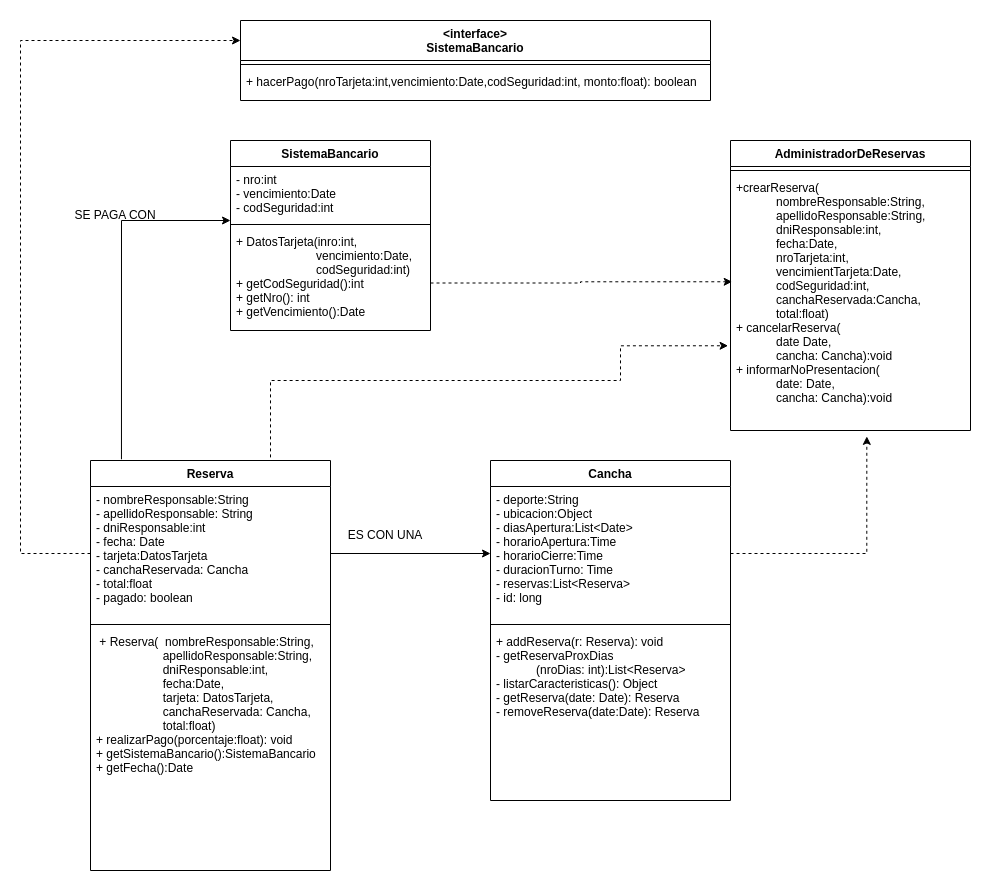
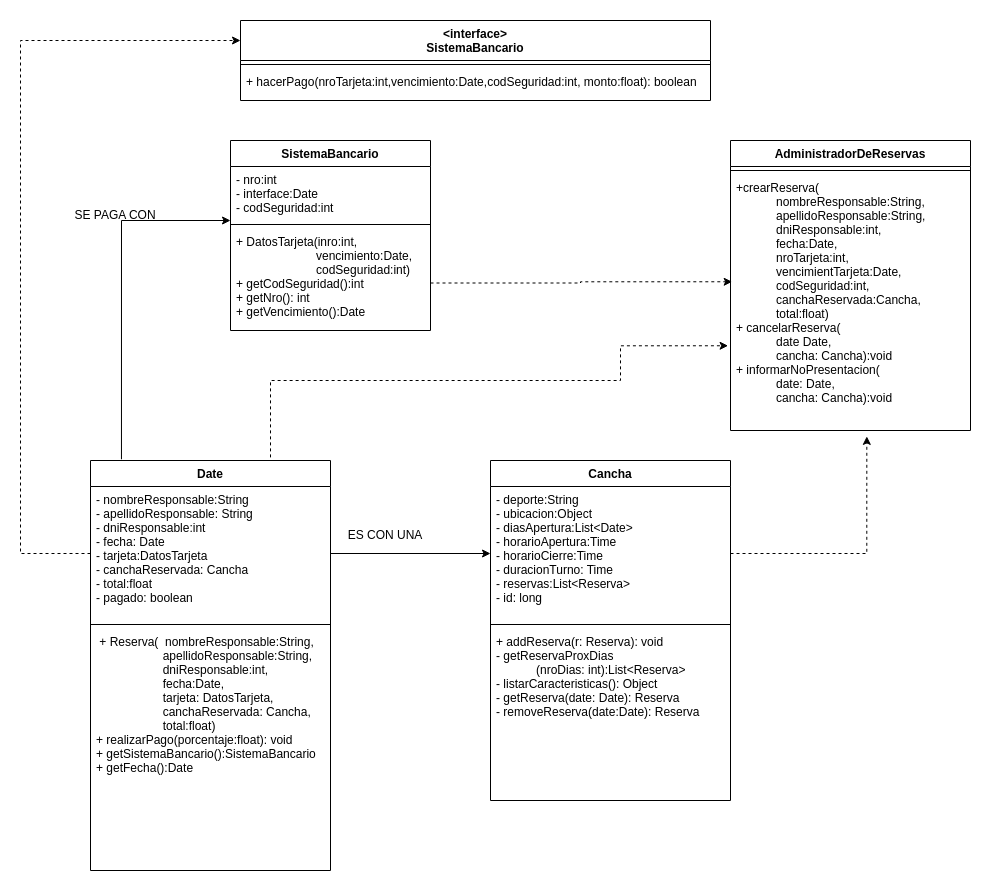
  <mxCell id="0" />
  <mxCell id="1" parent="0" />
  <mxCell id="2" value="&lt;interface&gt;&#10;SistemaBancario" style="swimlane;fontStyle=1;align=center;verticalAlign=top;childLayout=stackLayout;horizontal=1;startSize=40;horizontalStack=0;resizeParent=1;resizeParentMax=0;resizeLast=0;collapsible=1;marginBottom=0;" vertex="1" parent="1"><mxGeometry x="240" y="20" width="470" height="80" as="geometry" /></mxCell>
  <mxCell id="3" value="" style="line;strokeWidth=1;fillColor=none;align=left;verticalAlign=middle;spacingTop=-1;spacingLeft=3;spacingRight=3;rotatable=0;labelPosition=right;points=[];portConstraint=eastwest;strokeColor=inherit;" vertex="1" parent="2"><mxGeometry y="40" width="470" height="8" as="geometry" /></mxCell>
  <mxCell id="4" value="+ hacerPago(nroTarjeta:int,vencimiento:Date,codSeguridad:int, monto:float): boolean" style="text;strokeColor=none;fillColor=none;align=left;verticalAlign=top;spacingLeft=4;spacingRight=4;overflow=hidden;rotatable=0;points=[[0,0.5],[1,0.5]];portConstraint=eastwest;" vertex="1" parent="2"><mxGeometry y="48" width="470" height="32" as="geometry" /></mxCell>
  <mxCell id="5" style="edgeStyle=orthogonalEdgeStyle;rounded=0;orthogonalLoop=1;jettySize=auto;html=1;exitX=1;exitY=0.75;exitDx=0;exitDy=0;entryX=0.007;entryY=0.419;entryDx=0;entryDy=0;entryPerimeter=0;fontFamily=Helvetica;fontSize=12;dashed=1;" edge="1" parent="1" source="6" target="20"><mxGeometry relative="1" as="geometry" /></mxCell>
  <mxCell id="6" value="SistemaBancario" style="swimlane;fontStyle=1;align=center;verticalAlign=top;childLayout=stackLayout;horizontal=1;startSize=26;horizontalStack=0;resizeParent=1;resizeParentMax=0;resizeLast=0;collapsible=1;marginBottom=0;" vertex="1" parent="1"><mxGeometry x="230" y="140" width="200" height="190" as="geometry" /></mxCell>
- <mxCell id="7" value="- nro:int&#10;- vencimiento:Date&#10;- codSeguridad:int" style="text;strokeColor=none;fillColor=none;align=left;verticalAlign=top;spacingLeft=4;spacingRight=4;overflow=hidden;rotatable=0;points=[[0,0.5],[1,0.5]];portConstraint=eastwest;" vertex="1" parent="6"><mxGeometry y="26" width="200" height="54" as="geometry" /></mxCell>
+ <mxCell id="7" value="- nro:int&#10;- interface:Date&#10;- codSeguridad:int" style="text;strokeColor=none;fillColor=none;align=left;verticalAlign=top;spacingLeft=4;spacingRight=4;overflow=hidden;rotatable=0;points=[[0,0.5],[1,0.5]];portConstraint=eastwest;" vertex="1" parent="6"><mxGeometry y="26" width="200" height="54" as="geometry" /></mxCell>
  <mxCell id="8" value="" style="line;strokeWidth=1;fillColor=none;align=left;verticalAlign=middle;spacingTop=-1;spacingLeft=3;spacingRight=3;rotatable=0;labelPosition=right;points=[];portConstraint=eastwest;strokeColor=inherit;" vertex="1" parent="6"><mxGeometry y="80" width="200" height="8" as="geometry" /></mxCell>
  <mxCell id="9" value="+ DatosTarjeta(inro:int, &#10;                        vencimiento:Date,&#10;                        codSeguridad:int)&#10;+ getCodSeguridad():int&#10;+ getNro(): int&#10;+ getVencimiento():Date" style="text;strokeColor=none;fillColor=none;align=left;verticalAlign=top;spacingLeft=4;spacingRight=4;overflow=hidden;rotatable=0;points=[[0,0.5],[1,0.5]];portConstraint=eastwest;fontFamily=Helvetica;fontSize=12;" vertex="1" parent="6"><mxGeometry y="88" width="200" height="102" as="geometry" /></mxCell>
- <mxCell id="10" value="Reserva" style="swimlane;fontStyle=1;align=center;verticalAlign=top;childLayout=stackLayout;horizontal=1;startSize=26;horizontalStack=0;resizeParent=1;resizeParentMax=0;resizeLast=0;collapsible=1;marginBottom=0;fontFamily=Helvetica;fontSize=12;" vertex="1" parent="1"><mxGeometry x="90" y="460" width="240" height="410" as="geometry" /></mxCell>
+ <mxCell id="10" value="Date" style="swimlane;fontStyle=1;align=center;verticalAlign=top;childLayout=stackLayout;horizontal=1;startSize=26;horizontalStack=0;resizeParent=1;resizeParentMax=0;resizeLast=0;collapsible=1;marginBottom=0;fontFamily=Helvetica;fontSize=12;" vertex="1" parent="1"><mxGeometry x="90" y="460" width="240" height="410" as="geometry" /></mxCell>
  <mxCell id="11" value="- nombreResponsable:String &#10;- apellidoResponsable: String &#10;- dniResponsable:int &#10;- fecha: Date&#10;- tarjeta:DatosTarjeta &#10;- canchaReservada: Cancha &#10;- total:float&#10;- pagado: boolean&#10;" style="text;strokeColor=none;fillColor=none;align=left;verticalAlign=top;spacingLeft=4;spacingRight=4;overflow=hidden;rotatable=0;points=[[0,0.5],[1,0.5]];portConstraint=eastwest;fontFamily=Helvetica;fontSize=12;" vertex="1" parent="10"><mxGeometry y="26" width="240" height="134" as="geometry" /></mxCell>
  <mxCell id="12" value="" style="line;strokeWidth=1;fillColor=none;align=left;verticalAlign=middle;spacingTop=-1;spacingLeft=3;spacingRight=3;rotatable=0;labelPosition=right;points=[];portConstraint=eastwest;strokeColor=inherit;fontFamily=Helvetica;fontSize=12;" vertex="1" parent="10"><mxGeometry y="160" width="240" height="8" as="geometry" /></mxCell>
  <mxCell id="13" value=" + Reserva(  nombreResponsable:String,&#10;                    apellidoResponsable:String,&#10;                    dniResponsable:int,&#10;                    fecha:Date,&#10;                    tarjeta: DatosTarjeta,&#10;                    canchaReservada: Cancha,&#10;                    total:float)&#10;+ realizarPago(porcentaje:float): void&#10;+ getSistemaBancario():SistemaBancario&#10;+ getFecha():Date" style="text;strokeColor=none;fillColor=none;align=left;verticalAlign=top;spacingLeft=4;spacingRight=4;overflow=hidden;rotatable=0;points=[[0,0.5],[1,0.5]];portConstraint=eastwest;fontFamily=Helvetica;fontSize=12;" vertex="1" parent="10"><mxGeometry y="168" width="240" height="242" as="geometry" /></mxCell>
  <mxCell id="14" value="Cancha" style="swimlane;fontStyle=1;align=center;verticalAlign=top;childLayout=stackLayout;horizontal=1;startSize=26;horizontalStack=0;resizeParent=1;resizeParentMax=0;resizeLast=0;collapsible=1;marginBottom=0;fontFamily=Helvetica;fontSize=12;" vertex="1" parent="1"><mxGeometry x="490" y="460" width="240" height="340" as="geometry" /></mxCell>
  <mxCell id="15" value="- deporte:String&#10;- ubicacion:Object &#10;- diasApertura:List&lt;Date&gt;&#10;- horarioApertura:Time &#10;- horarioCierre:Time&#10;- duracionTurno: Time&#10;- reservas:List&lt;Reserva&gt; &#10;- id: long&#10;" style="text;strokeColor=none;fillColor=none;align=left;verticalAlign=top;spacingLeft=4;spacingRight=4;overflow=hidden;rotatable=0;points=[[0,0.5],[1,0.5]];portConstraint=eastwest;fontFamily=Helvetica;fontSize=12;" vertex="1" parent="14"><mxGeometry y="26" width="240" height="134" as="geometry" /></mxCell>
  <mxCell id="16" value="" style="line;strokeWidth=1;fillColor=none;align=left;verticalAlign=middle;spacingTop=-1;spacingLeft=3;spacingRight=3;rotatable=0;labelPosition=right;points=[];portConstraint=eastwest;strokeColor=inherit;fontFamily=Helvetica;fontSize=12;" vertex="1" parent="14"><mxGeometry y="160" width="240" height="8" as="geometry" /></mxCell>
  <mxCell id="17" value="+ addReserva(r: Reserva): void&#10;- getReservaProxDias&#10;            (nroDias: int):List&lt;Reserva&gt; &#10;- listarCaracteristicas(): Object &#10;- getReserva(date: Date): Reserva &#10;- removeReserva(date:Date): Reserva&#10;" style="text;strokeColor=none;fillColor=none;align=left;verticalAlign=top;spacingLeft=4;spacingRight=4;overflow=hidden;rotatable=0;points=[[0,0.5],[1,0.5]];portConstraint=eastwest;fontFamily=Helvetica;fontSize=12;" vertex="1" parent="14"><mxGeometry y="168" width="240" height="172" as="geometry" /></mxCell>
  <mxCell id="18" value="AdministradorDeReservas" style="swimlane;fontStyle=1;align=center;verticalAlign=top;childLayout=stackLayout;horizontal=1;startSize=26;horizontalStack=0;resizeParent=1;resizeParentMax=0;resizeLast=0;collapsible=1;marginBottom=0;fontFamily=Helvetica;fontSize=12;" vertex="1" parent="1"><mxGeometry x="730" y="140" width="240" height="290" as="geometry" /></mxCell>
  <mxCell id="19" value="" style="line;strokeWidth=1;fillColor=none;align=left;verticalAlign=middle;spacingTop=-1;spacingLeft=3;spacingRight=3;rotatable=0;labelPosition=right;points=[];portConstraint=eastwest;strokeColor=inherit;fontFamily=Helvetica;fontSize=12;" vertex="1" parent="18"><mxGeometry y="26" width="240" height="8" as="geometry" /></mxCell>
  <mxCell id="20" value="+crearReserva(&#10;            nombreResponsable:String,&#10;            apellidoResponsable:String,&#10;            dniResponsable:int,&#10;            fecha:Date,&#10;            nroTarjeta:int,&#10;            vencimientTarjeta:Date,&#10;            codSeguridad:int,&#10;            canchaReservada:Cancha,&#10;            total:float)&#10;+ cancelarReserva(&#10;            date Date,&#10;            cancha: Cancha):void&#10;+ informarNoPresentacion(&#10;            date: Date,&#10;            cancha: Cancha):void" style="text;strokeColor=none;fillColor=none;align=left;verticalAlign=top;spacingLeft=4;spacingRight=4;overflow=hidden;rotatable=0;points=[[0,0.5],[1,0.5]];portConstraint=eastwest;fontFamily=Helvetica;fontSize=12;" vertex="1" parent="18"><mxGeometry y="34" width="240" height="256" as="geometry" /></mxCell>
  <mxCell id="21" style="edgeStyle=orthogonalEdgeStyle;rounded=0;orthogonalLoop=1;jettySize=auto;html=1;exitX=1;exitY=0.5;exitDx=0;exitDy=0;entryX=0;entryY=0.5;entryDx=0;entryDy=0;fontFamily=Helvetica;fontSize=12;" edge="1" parent="1" source="11" target="15"><mxGeometry relative="1" as="geometry" /></mxCell>
  <mxCell id="22" style="edgeStyle=orthogonalEdgeStyle;rounded=0;orthogonalLoop=1;jettySize=auto;html=1;exitX=0.563;exitY=0;exitDx=0;exitDy=0;fontFamily=Helvetica;fontSize=12;dashed=1;exitPerimeter=0;entryX=-0.01;entryY=0.669;entryDx=0;entryDy=0;entryPerimeter=0;" edge="1" parent="1" source="10" target="20"><mxGeometry relative="1" as="geometry"><mxPoint x="180" y="292.5" as="sourcePoint" /><mxPoint x="480" y="360" as="targetPoint" /><Array as="points"><mxPoint x="270" y="460" /><mxPoint x="270" y="380" /><mxPoint x="620" y="380" /><mxPoint x="620" y="345" /></Array></mxGeometry></mxCell>
  <mxCell id="23" style="edgeStyle=orthogonalEdgeStyle;rounded=0;orthogonalLoop=1;jettySize=auto;html=1;exitX=1;exitY=0.5;exitDx=0;exitDy=0;fontFamily=Helvetica;fontSize=12;dashed=1;entryX=0.568;entryY=1.023;entryDx=0;entryDy=0;entryPerimeter=0;" edge="1" parent="1" source="15" target="20"><mxGeometry relative="1" as="geometry"><mxPoint x="235.12" y="470" as="sourcePoint" /><mxPoint x="737.6" y="355.264" as="targetPoint" /><Array as="points"><mxPoint x="866" y="553" /></Array></mxGeometry></mxCell>
  <mxCell id="24" style="edgeStyle=orthogonalEdgeStyle;rounded=0;orthogonalLoop=1;jettySize=auto;html=1;exitX=0;exitY=0.5;exitDx=0;exitDy=0;fontFamily=Helvetica;fontSize=12;dashed=1;entryX=0;entryY=0.25;entryDx=0;entryDy=0;" edge="1" parent="1" source="11" target="2"><mxGeometry relative="1" as="geometry"><mxPoint x="235.12" y="470" as="sourcePoint" /><mxPoint x="737.6" y="355.264" as="targetPoint" /><Array as="points"><mxPoint x="20" y="553" /><mxPoint x="20" y="40" /></Array></mxGeometry></mxCell>
  <mxCell id="25" style="edgeStyle=orthogonalEdgeStyle;rounded=0;orthogonalLoop=1;jettySize=auto;html=1;exitX=0.129;exitY=-0.003;exitDx=0;exitDy=0;entryX=0;entryY=0.5;entryDx=0;entryDy=0;fontFamily=Helvetica;fontSize=12;exitPerimeter=0;" edge="1" parent="1" source="10"><mxGeometry relative="1" as="geometry"><mxPoint x="70" y="220" as="sourcePoint" /><mxPoint x="230" y="220" as="targetPoint" /><Array as="points"><mxPoint x="121" y="220" /></Array></mxGeometry></mxCell>
  <mxCell id="26" value="SE PAGA CON" style="text;html=1;strokeColor=none;fillColor=none;align=center;verticalAlign=middle;whiteSpace=wrap;rounded=0;fontFamily=Helvetica;fontSize=12;" vertex="1" parent="1"><mxGeometry x="60" y="200" width="110" height="30" as="geometry" /></mxCell>
  <mxCell id="27" value="ES CON UNA" style="text;html=1;strokeColor=none;fillColor=none;align=center;verticalAlign=middle;whiteSpace=wrap;rounded=0;fontFamily=Helvetica;fontSize=12;" vertex="1" parent="1"><mxGeometry x="330" y="520" width="110" height="30" as="geometry" /></mxCell>
